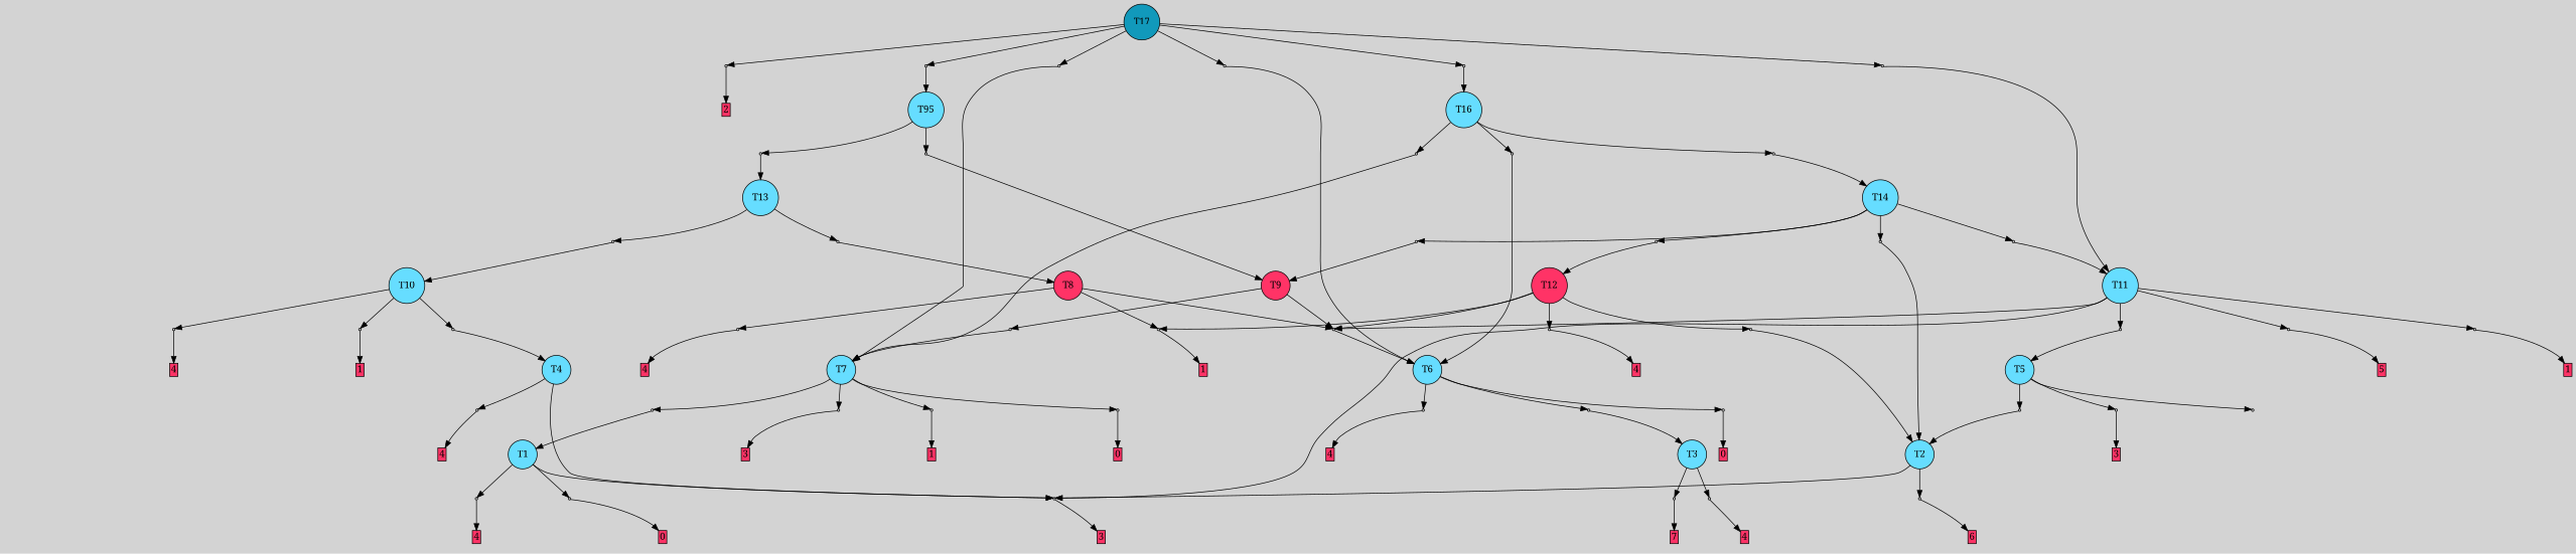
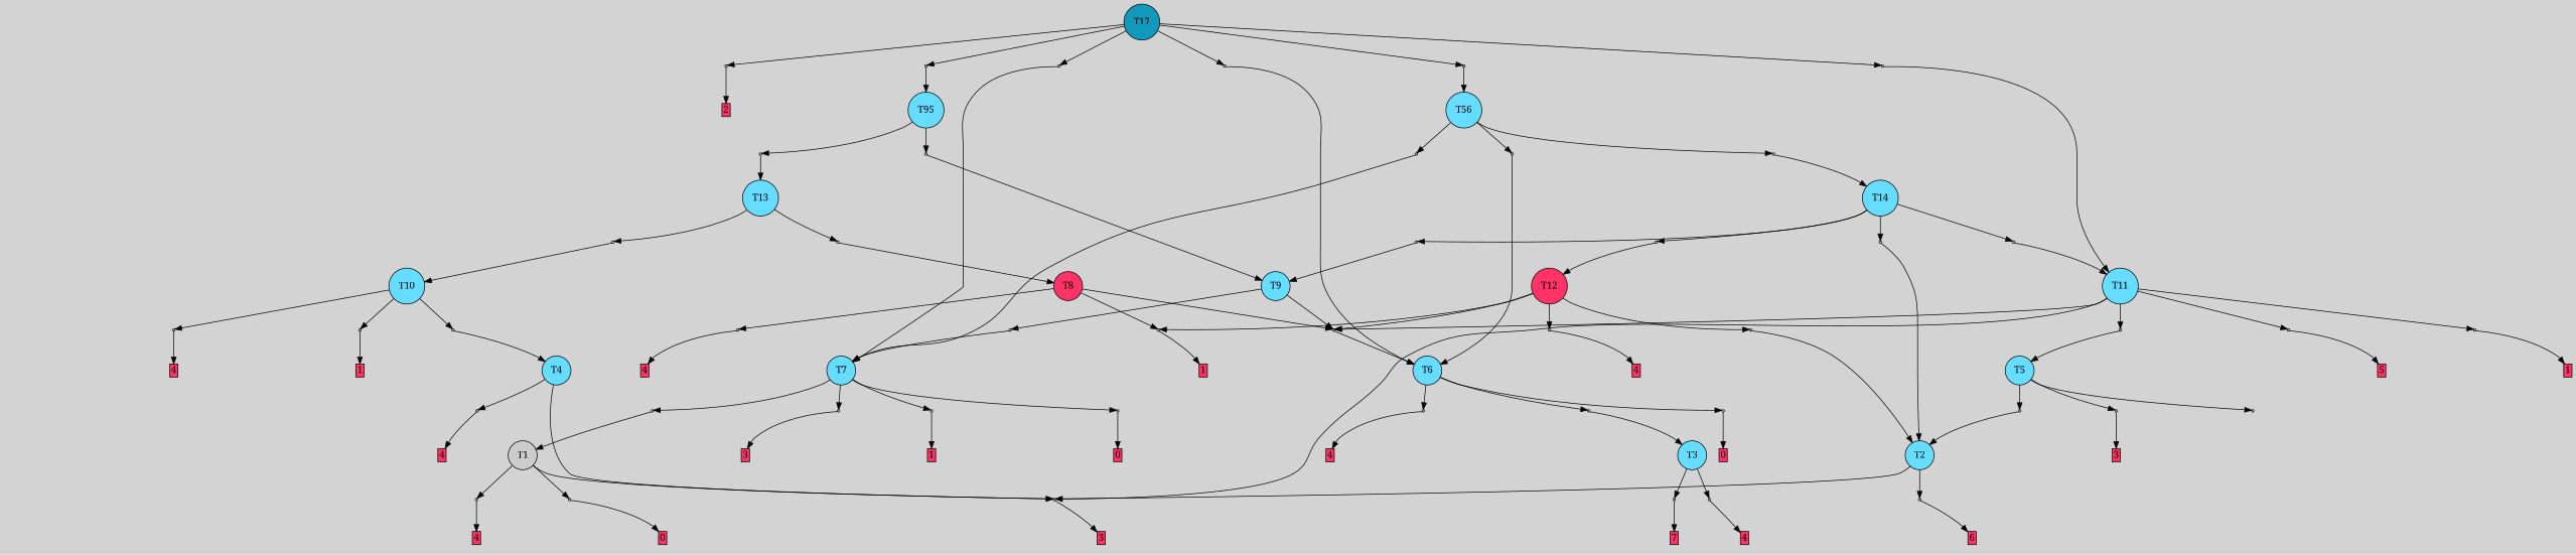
  digraph {
    bgcolor=lightgray
    fontname="Noto Serif"
    node [fontname="Noto Serif" shape=box style=filled]
    edge [fontname="Noto Serif"]
    T17 [fillcolor="#1199bb" shape=circle]
    P40 [fillcolor="#cccccc" shape=point]
    P41 [fillcolor="#cccccc" shape=point]
    P42 [fillcolor="#cccccc" shape=point]
    P43 [fillcolor="#cccccc" shape=point]
    P44 [fillcolor="#cccccc" shape=point]
    P45 [fillcolor="#cccccc" shape=point]
    P0 [fillcolor="#cccccc" shape=point]
    n9 [label="2|0&4|1#3|2#0|6#2|2#1|4#4|4&#92;n" style=invis]
    n10 [fillcolor="#ff3366" height=0 label=3 margin=0.03 width=0]
    P1 [fillcolor="#cccccc" shape=point]
    I1 [style=invis]
    n13 [fillcolor="#ff3366" height=0 label=4 margin=0.03 width=0]
-   T1 [fillcolor="#66ddff" shape=circle]
+   T1 [fillcolor="#cccccc" shape=circle]
    P2 [fillcolor="#cccccc" shape=point]
    P3 [fillcolor="#cccccc" shape=point]
    n17 [label="7|0&1|7#2|0#4|6#1|4#2|7#0|2&#92;n" style=invis]
    n18 [fillcolor="#ff3366" height=0 label=4 margin=0.03 width=0]
    n19 [label="2|0&3|4#4|4#3|7#0|3#1|4#3|4&#92;n" style=invis]
    n20 [fillcolor="#ff3366" height=0 label=0 margin=0.03 width=0]
    T2 [fillcolor="#66ddff" shape=circle]
    P4 [fillcolor="#cccccc" shape=point]
    n23 [label="4|0&3|4#3|7#0|5#1|6#2|1#2|4&#92;n" style=invis]
    n24 [fillcolor="#ff3366" height=0 label=6 margin=0.03 width=0]
    T3 [fillcolor="#66ddff" shape=circle]
    P5 [fillcolor="#cccccc" shape=point]
    P6 [fillcolor="#cccccc" shape=point]
    n28 [label="3|0&3|1#0|0#0|5#1|5#0|7#0|6&#92;n" style=invis]
    n29 [fillcolor="#ff3366" height=0 label=7 margin=0.03 width=0]
    I6 [style=invis]
    n31 [fillcolor="#ff3366" height=0 label=4 margin=0.03 width=0]
    T4 [fillcolor="#66ddff" shape=circle]
    T5 [fillcolor="#66ddff" shape=circle]
    P7 [fillcolor="#cccccc" shape=point]
    P8 [fillcolor="#cccccc" shape=point]
    P9 [fillcolor="#cccccc" shape=point]
    n37 [label="2|0&4|1#3|2#0|6#2|2#1|4#4|4&#92;n" style=invis]
    n38 [fillcolor="#ff3366" height=0 label=3 margin=0.03 width=0]
    n39 [label="2|0&3|4#4|4#3|7#0|3#0|4#3|4&#92;n" style=invis]
    n40 [label="8|0&2|5#3|7#1|5#3|0#0|7#3|2&#92;n" style=invis]
    T6 [fillcolor="#66ddff" shape=circle]
    P10 [fillcolor="#cccccc" shape=point]
    P11 [fillcolor="#cccccc" shape=point]
    P12 [fillcolor="#cccccc" shape=point]
    n45 [label="3|4&1|1#1|1#1|4#1|2#0|0#4|5&#92;n3|0&0|4#1|3#3|5#0|4#1|3#1|5&#92;n" style=invis]
    n46 [fillcolor="#ff3366" height=0 label=4 margin=0.03 width=0]
    n47 [label="4|0&0|3#2|2#4|2#0|6#4|1#3|0&#92;n" style=invis]
    n48 [fillcolor="#ff3366" height=0 label=0 margin=0.03 width=0]
    n49 [label="6|1&3|1#0|5#1|5#1|0#3|2#1|0&#92;n1|5&2|3#0|1#3|3#2|5#4|6#1|4&#92;n0|0&0|5#1|2#2|6#3|4#0|3#2|7&#92;n" style=invis]
    T7 [fillcolor="#66ddff" shape=circle]
    P13 [fillcolor="#cccccc" shape=point]
    P14 [fillcolor="#cccccc" shape=point]
    P15 [fillcolor="#cccccc" shape=point]
    P16 [fillcolor="#cccccc" shape=point]
    n55 [label="3|0&3|7#4|5#3|1#3|7#1|2#1|2&#92;n3|0&4|1#0|0#0|5#1|5#0|7#0|6&#92;n" style=invis]
    n56 [fillcolor="#ff3366" height=0 label=1 margin=0.03 width=0]
    n57 [label="4|0&0|3#2|2#4|2#0|6#0|1#3|0&#92;n" style=invis]
    n58 [fillcolor="#ff3366" height=0 label=0 margin=0.03 width=0]
    n59 [label="2|0&4|0#1|6#3|2#0|6#0|4#3|0&#92;n" style=invis]
    n60 [label="2|0&4|1#3|2#0|6#2|2#1|4#4|4&#92;n" style=invis]
    n61 [fillcolor="#ff3366" height=0 label=3 margin=0.03 width=0]
    T8 [fillcolor="#ff3366" shape=circle]
    P17 [fillcolor="#cccccc" shape=point]
    P18 [fillcolor="#cccccc" shape=point]
    P19 [fillcolor="#cccccc" shape=point]
    n66 [label="4|0&1|5#2|0#1|0#2|7#0|0#3|7&#92;n" style=invis]
    n67 [label="2|0&3|1#3|5#3|3#4|1#1|4#4|7&#92;n" style=invis]
    n68 [fillcolor="#ff3366" height=0 label=1 margin=0.03 width=0]
    n69 [label="6|0&0|7#3|6#0|0#1|0#2|3#2|5&#92;n" style=invis]
    n70 [fillcolor="#ff3366" height=0 label=4 margin=0.03 width=0]
-   T9 [fillcolor="#ff3366" shape=circle]
+   T9 [fillcolor="#66ddff" shape=circle]
    P20 [fillcolor="#cccccc" shape=point]
    n73 [label="3|0&3|2#1|6#4|0#1|6#2|0#4|4&#92;n" style=invis]
    T10 [fillcolor="#66ddff" shape=circle]
    P21 [fillcolor="#cccccc" shape=point]
    P22 [fillcolor="#cccccc" shape=point]
    P23 [fillcolor="#cccccc" shape=point]
    n78 [label="5|0&2|6#0|1#4|0#2|7#4|1#0|2&#92;n" style=invis]
    n79 [label="3|0&3|5#3|3#4|6#4|0#4|4#2|1&#92;n" style=invis]
    n80 [fillcolor="#ff3366" height=0 label=1 margin=0.03 width=0]
    n81 [label="4|4&3|5#0|3#2|5#1|1#1|2#2|1&#92;n3|0&0|4#1|3#3|5#0|4#1|3#1|6&#92;n" style=invis]
    n82 [fillcolor="#ff3366" height=0 label=4 margin=0.03 width=0]
    T11 [fillcolor="#66ddff" shape=circle]
    P24 [fillcolor="#cccccc" shape=point]
    P25 [fillcolor="#cccccc" shape=point]
    P26 [fillcolor="#cccccc" shape=point]
    n87 [label="6|0&3|2#4|4#1|3#0|0#3|0#0|1&#92;n" style=invis]
    n88 [fillcolor="#ff3366" height=0 label=5 margin=0.03 width=0]
    n89 [label="2|0&4|0#1|6#3|2#1|6#0|4#3|0&#92;n" style=invis]
    n90 [label="2|0&1|5#3|7#1|5#4|5#3|2#4|6&#92;n" style=invis]
    n91 [fillcolor="#ff3366" height=0 label=1 margin=0.03 width=0]
    T12 [fillcolor="#ff3366" shape=circle]
    P27 [fillcolor="#cccccc" shape=point]
    P28 [fillcolor="#cccccc" shape=point]
    n95 [label="6|0&0|7#2|6#0|0#1|0#2|3#2|5&#92;n" style=invis]
    n96 [fillcolor="#ff3366" height=0 label=4 margin=0.03 width=0]
    n97 [label="2|0&3|4#4|4#3|7#0|3#0|3#3|4&#92;n" style=invis]
    T13 [fillcolor="#66ddff" shape=circle]
    P29 [fillcolor="#cccccc" shape=point]
    P30 [fillcolor="#cccccc" shape=point]
    n101 [label="6|0&4|6#1|6#2|6#4|7#1|6#2|0&#92;n" style=invis]
    n102 [label="6|0&4|4#4|3#2|5#2|6#3|3#0|5&#92;n" style=invis]
    T14 [fillcolor="#66ddff" shape=circle]
    P31 [fillcolor="#cccccc" shape=point]
    P32 [fillcolor="#cccccc" shape=point]
    P33 [fillcolor="#cccccc" shape=point]
    P34 [fillcolor="#cccccc" shape=point]
    n108 [label="2|0&3|4#4|6#2|6#4|3#0|0#3|2&#92;n" style=invis]
    n109 [label="1|0&1|4#4|7#1|7#4|3#3|5#4|6&#92;n" style=invis]
    n110 [label="8|0&2|2#4|1#1|7#2|4#2|6#3|6&#92;n" style=invis]
    n111 [label="8|0&2|7#4|3#2|7#2|6#2|3#0|0&#92;n" style=invis]
    n112 [fillcolor="#66ddff" label=T95 shape=circle]
    P35 [fillcolor="#cccccc" shape=point]
    P36 [fillcolor="#cccccc" shape=point]
    n115 [label="8|0&2|7#4|3#2|7#2|6#2|3#0|0&#92;n" style=invis]
    n116 [label="1|0&4|1#0|1#2|7#4|7#3|7#4|1&#92;n" style=invis]
-   T16 [fillcolor="#66ddff" shape=circle]
+   T16 [fillcolor="#66ddff" shape=circle label=T56]
    P37 [fillcolor="#cccccc" shape=point]
    P38 [fillcolor="#cccccc" shape=point]
    P39 [fillcolor="#cccccc" shape=point]
    n121 [label="1|3&4|2#2|7#3|5#1|1#2|6#0|5&#92;n3|0&0|3#3|6#3|1#4|0#1|3#0|1&#92;n" style=invis]
    n122 [label="8|1&2|2#4|1#1|7#2|4#2|6#3|6&#92;n1|0&4|1#0|1#2|7#4|7#4|7#4|1&#92;n" style=invis]
    n123 [label="2|3&3|0#2|6#2|4#0|7#4|1#3|6&#92;n1|0&0|1#0|3#2|7#0|6#0|5#1|2&#92;n" style=invis]
    n124 [label="6|0&3|2#2|2#0|4#4|2#2|7#4|6&#92;n" style=invis]
    n125 [fillcolor="#ff3366" height=0 label=2 margin=0.03 width=0]
    n126 [label="0|7&2|5#4|3#0|4#1|7#3|4#2|3&#92;n3|0&0|7#3|6#3|1#4|0#1|3#0|1&#92;n" style=invis]
    n127 [label="1|0&3|4#4|7#1|7#4|3#3|5#4|6&#92;n" style=invis]
    n128 [label="8|0&2|2#4|1#1|7#2|4#2|6#3|6&#92;n" style=invis]
    n129 [label="3|0&3|6#0|6#2|3#4|7#4|1#4|7&#92;n" style=invis]
    n130 [label="7|0&3|2#1|6#4|0#1|6#2|3#4|4&#92;n" style=invis]
    subgraph sub_1 {
      rank=same
      T17
    }
    T17 -> P40
    T17 -> P41
    T17 -> P42
    T17 -> P43
    T17 -> P44
    T17 -> P45
    P40 -> n124 [style=invis]
    P40 -> n125
    P41 -> T6
    P41 -> n126 [style=invis]
    P42 -> T11
    P42 -> n127 [style=invis]
    P43 -> n112
    P43 -> n128 [style=invis]
    P44 -> T16
    P44 -> n129 [style=invis]
    P45 -> T7
    P45 -> n130 [style=invis]
    P0 -> n9 [style=invis]
    P0 -> n10
    P1 -> I1 [style=invis]
    P1 -> n13
    T1 -> P0
    T1 -> P2
    T1 -> P3
    P2 -> n17 [style=invis]
    P2 -> n18
    P3 -> n19 [style=invis]
    P3 -> n20
    T2 -> P0
    T2 -> P4
    P4 -> n23 [style=invis]
    P4 -> n24
    T3 -> P5
    T3 -> P6
    P5 -> n28 [style=invis]
    P5 -> n29
    P6 -> I6 [style=invis]
    P6 -> n31
    T4 -> P0
    T4 -> P1
    T5 -> P7
    T5 -> P8
    T5 -> P9
    P7 -> n37 [style=invis]
    P7 -> n38
    P8 -> T2
    P8 -> n39 [style=invis]
    P9 -> n40 [style=invis]
    T6 -> P10
    T6 -> P11
    T6 -> P12
    P10 -> n45 [style=invis]
    P10 -> n46
    P11 -> n47 [style=invis]
    P11 -> n48
    P12 -> T3
    P12 -> n49 [style=invis]
    T7 -> P13
    T7 -> P14
    T7 -> P15
    T7 -> P16
    P13 -> n55 [style=invis]
    P13 -> n56
    P14 -> n57 [style=invis]
    P14 -> n58
    P15 -> T1
    P15 -> n59 [style=invis]
    P16 -> n60 [style=invis]
    P16 -> n61
    T8 -> P17
    T8 -> P18
    T8 -> P19
    P17 -> T6
    P17 -> n66 [style=invis]
    P18 -> n67 [style=invis]
    P18 -> n68
    P19 -> n69 [style=invis]
    P19 -> n70
    T9 -> P17
    T9 -> P20
    P20 -> T7
    P20 -> n73 [style=invis]
    T10 -> P21
    T10 -> P22
    T10 -> P23
    P21 -> T4
    P21 -> n78 [style=invis]
    P22 -> n79 [style=invis]
    P22 -> n80
    P23 -> n81 [style=invis]
    P23 -> n82
    T11 -> P0
    T11 -> P17
    T11 -> P24
    T11 -> P25
    T11 -> P26
    P24 -> n87 [style=invis]
    P24 -> n88
    P25 -> T5
    P25 -> n89 [style=invis]
    P26 -> n90 [style=invis]
    P26 -> n91
    T12 -> P17
    T12 -> P18
    T12 -> P27
    T12 -> P28
    P27 -> n95 [style=invis]
    P27 -> n96
    P28 -> T2
    P28 -> n97 [style=invis]
    T13 -> P29
    T13 -> P30
    P29 -> T8
    P29 -> n101 [style=invis]
    P30 -> T10
    P30 -> n102 [style=invis]
    T14 -> P31
    T14 -> P32
    T14 -> P33
    T14 -> P34
    P31 -> T2
    P31 -> n108 [style=invis]
    P32 -> T11
    P32 -> n109 [style=invis]
    P33 -> T9
    P33 -> n110 [style=invis]
    P34 -> T12
    P34 -> n111 [style=invis]
    n112 -> P35
    n112 -> P36
    P35 -> T13
    P35 -> n115 [style=invis]
    P36 -> T9
    P36 -> n116 [style=invis]
    T16 -> P37
    T16 -> P38
    T16 -> P39
    P37 -> T6
    P37 -> n121 [style=invis]
    P38 -> T14
    P38 -> n122 [style=invis]
    P39 -> T7
    P39 -> n123 [style=invis]
  }
